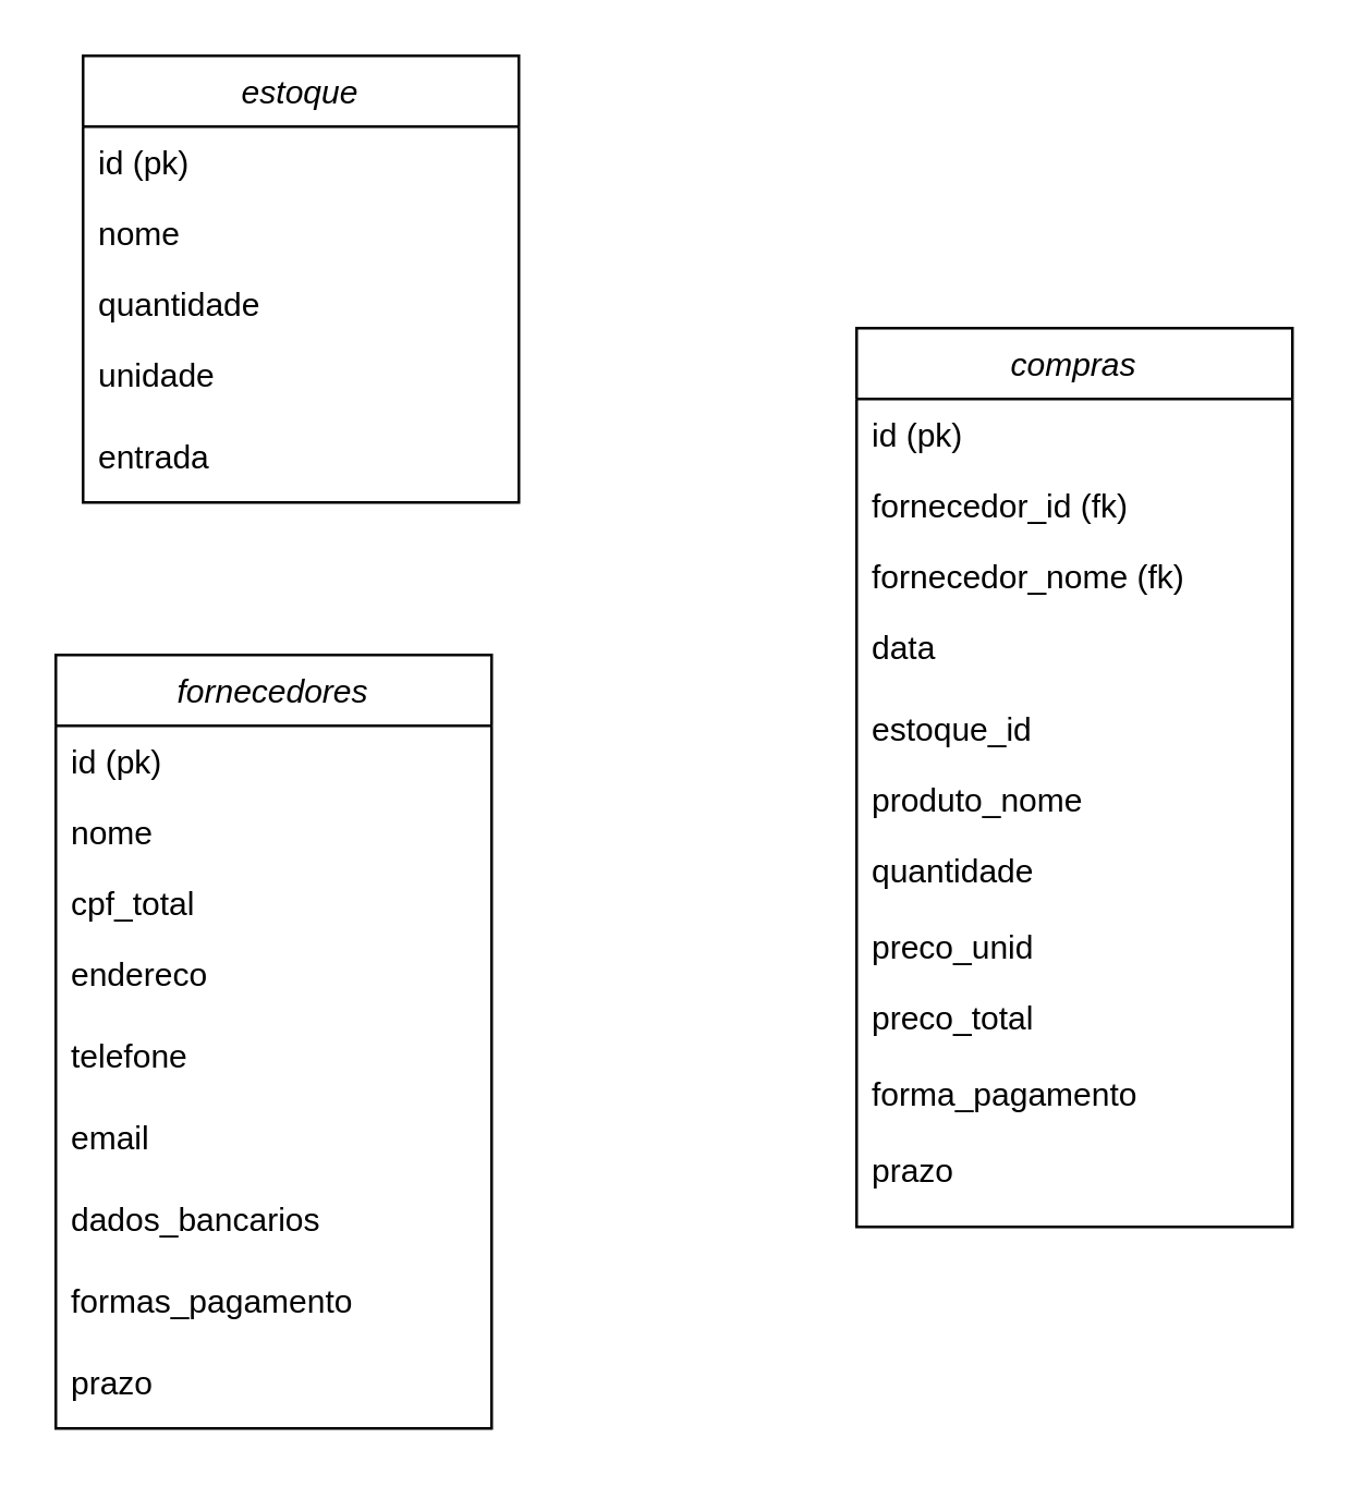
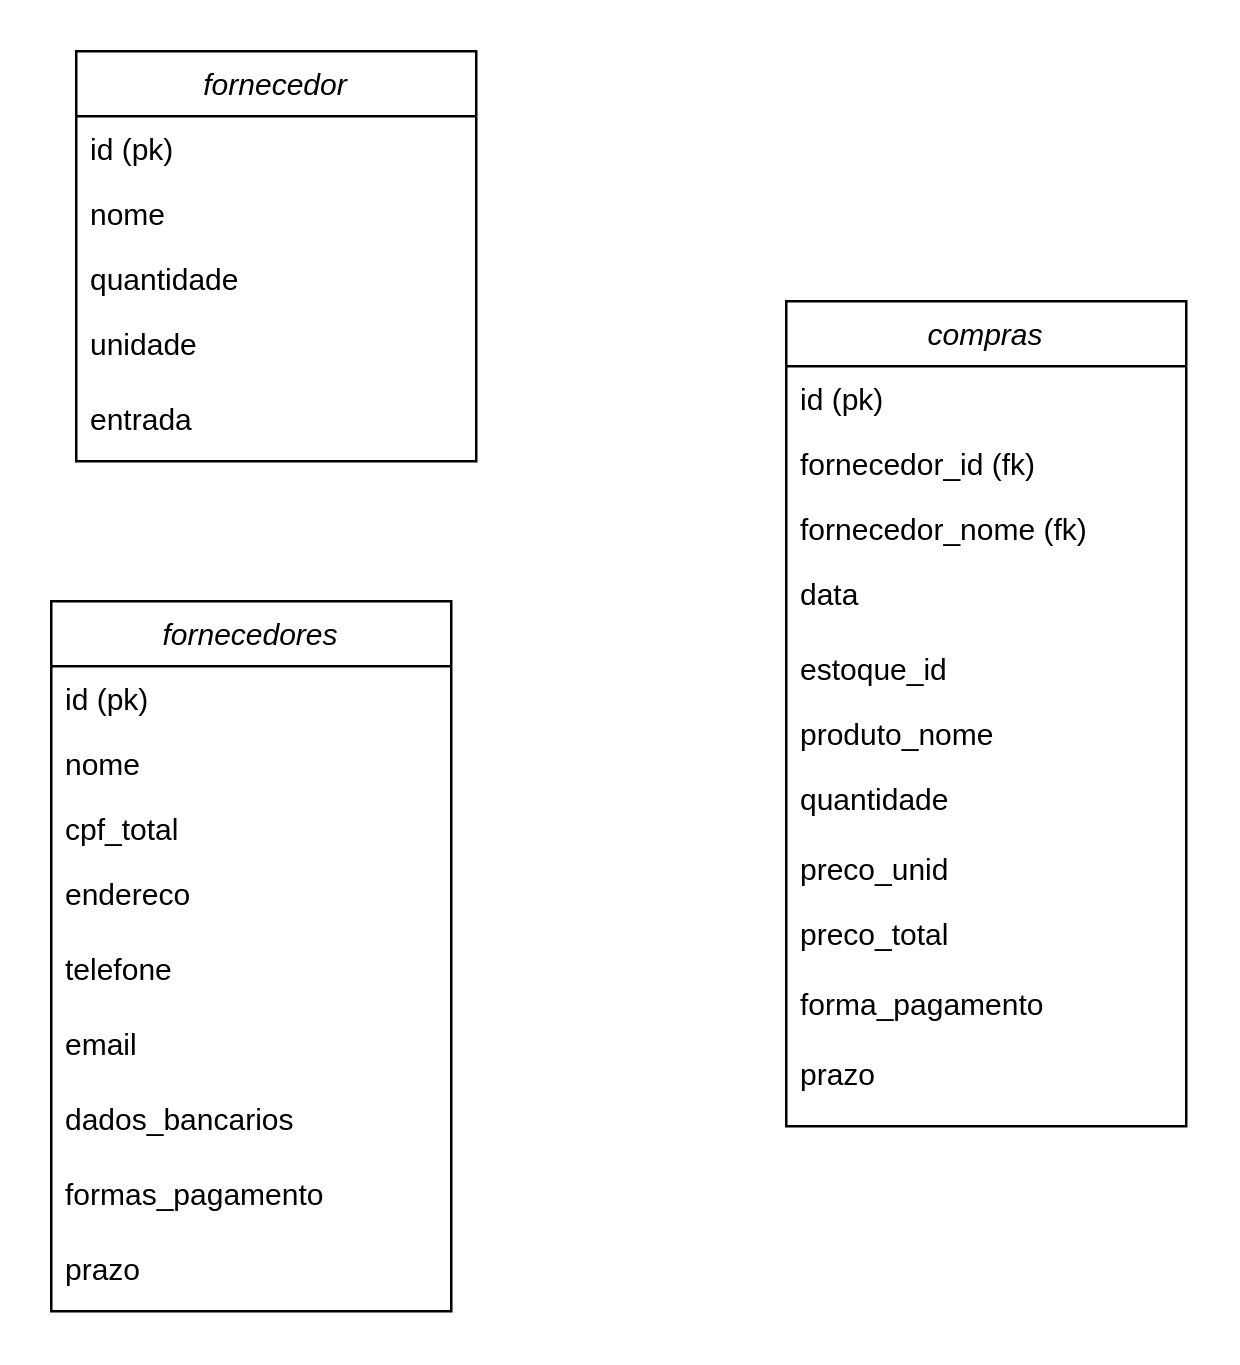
  <mxCell id="0" />
  <mxCell id="1" parent="0" />
- <mxCell id="2" value="estoque" style="swimlane;fontStyle=2;align=center;verticalAlign=top;childLayout=stackLayout;horizontal=1;startSize=26;horizontalStack=0;resizeParent=1;resizeLast=0;collapsible=1;marginBottom=0;rounded=0;shadow=0;strokeWidth=1;" parent="1" vertex="1"><mxGeometry x="30" y="20" width="160" height="164" as="geometry"><mxRectangle x="230" y="140" width="160" height="26" as="alternateBounds" /></mxGeometry></mxCell>
+ <mxCell id="2" value="fornecedor" style="swimlane;fontStyle=2;align=center;verticalAlign=top;childLayout=stackLayout;horizontal=1;startSize=26;horizontalStack=0;resizeParent=1;resizeLast=0;collapsible=1;marginBottom=0;rounded=0;shadow=0;strokeWidth=1;" parent="1" vertex="1"><mxGeometry x="30" y="20" width="160" height="164" as="geometry"><mxRectangle x="230" y="140" width="160" height="26" as="alternateBounds" /></mxGeometry></mxCell>
  <mxCell id="3" value="id (pk)" style="text;align=left;verticalAlign=top;spacingLeft=4;spacingRight=4;overflow=hidden;rotatable=0;points=[[0,0.5],[1,0.5]];portConstraint=eastwest;" parent="2" vertex="1"><mxGeometry y="26" width="160" height="26" as="geometry" /></mxCell>
  <mxCell id="4" value="nome" style="text;align=left;verticalAlign=top;spacingLeft=4;spacingRight=4;overflow=hidden;rotatable=0;points=[[0,0.5],[1,0.5]];portConstraint=eastwest;rounded=0;shadow=0;html=0;" parent="2" vertex="1"><mxGeometry y="52" width="160" height="26" as="geometry" /></mxCell>
  <mxCell id="5" value="quantidade" style="text;align=left;verticalAlign=top;spacingLeft=4;spacingRight=4;overflow=hidden;rotatable=0;points=[[0,0.5],[1,0.5]];portConstraint=eastwest;rounded=0;shadow=0;html=0;" parent="2" vertex="1"><mxGeometry y="78" width="160" height="26" as="geometry" /></mxCell>
  <mxCell id="6" value="unidade" style="text;align=left;verticalAlign=top;spacingLeft=4;spacingRight=4;overflow=hidden;rotatable=0;points=[[0,0.5],[1,0.5]];portConstraint=eastwest;" parent="2" vertex="1"><mxGeometry y="104" width="160" height="30" as="geometry" /></mxCell>
  <mxCell id="7" value="entrada" style="text;align=left;verticalAlign=top;spacingLeft=4;spacingRight=4;overflow=hidden;rotatable=0;points=[[0,0.5],[1,0.5]];portConstraint=eastwest;" vertex="1" parent="2"><mxGeometry y="134" width="160" height="30" as="geometry" /></mxCell>
  <mxCell id="8" style="edgeStyle=orthogonalEdgeStyle;rounded=0;orthogonalLoop=1;jettySize=auto;html=1;exitX=1;exitY=0.5;exitDx=0;exitDy=0;" edge="1" parent="2" source="6" target="6"><mxGeometry relative="1" as="geometry" /></mxCell>
  <mxCell id="9" value="fornecedores" style="swimlane;fontStyle=2;align=center;verticalAlign=top;childLayout=stackLayout;horizontal=1;startSize=26;horizontalStack=0;resizeParent=1;resizeLast=0;collapsible=1;marginBottom=0;rounded=0;shadow=0;strokeWidth=1;" vertex="1" parent="1"><mxGeometry x="20" y="240" width="160" height="284" as="geometry"><mxRectangle x="230" y="140" width="160" height="26" as="alternateBounds" /></mxGeometry></mxCell>
  <mxCell id="10" value="id (pk)" style="text;align=left;verticalAlign=top;spacingLeft=4;spacingRight=4;overflow=hidden;rotatable=0;points=[[0,0.5],[1,0.5]];portConstraint=eastwest;" vertex="1" parent="9"><mxGeometry y="26" width="160" height="26" as="geometry" /></mxCell>
  <mxCell id="11" value="nome&#10;" style="text;align=left;verticalAlign=top;spacingLeft=4;spacingRight=4;overflow=hidden;rotatable=0;points=[[0,0.5],[1,0.5]];portConstraint=eastwest;rounded=0;shadow=0;html=0;" vertex="1" parent="9"><mxGeometry y="52" width="160" height="26" as="geometry" /></mxCell>
  <mxCell id="12" value="cpf_total" style="text;align=left;verticalAlign=top;spacingLeft=4;spacingRight=4;overflow=hidden;rotatable=0;points=[[0,0.5],[1,0.5]];portConstraint=eastwest;rounded=0;shadow=0;html=0;" vertex="1" parent="9"><mxGeometry y="78" width="160" height="26" as="geometry" /></mxCell>
  <mxCell id="13" value="endereco" style="text;align=left;verticalAlign=top;spacingLeft=4;spacingRight=4;overflow=hidden;rotatable=0;points=[[0,0.5],[1,0.5]];portConstraint=eastwest;" vertex="1" parent="9"><mxGeometry y="104" width="160" height="30" as="geometry" /></mxCell>
  <mxCell id="14" style="edgeStyle=orthogonalEdgeStyle;rounded=0;orthogonalLoop=1;jettySize=auto;html=1;exitX=1;exitY=0.5;exitDx=0;exitDy=0;" edge="1" parent="9" source="13" target="13"><mxGeometry relative="1" as="geometry" /></mxCell>
  <mxCell id="15" value="telefone" style="text;align=left;verticalAlign=top;spacingLeft=4;spacingRight=4;overflow=hidden;rotatable=0;points=[[0,0.5],[1,0.5]];portConstraint=eastwest;" vertex="1" parent="9"><mxGeometry y="134" width="160" height="30" as="geometry" /></mxCell>
  <mxCell id="16" value="email" style="text;align=left;verticalAlign=top;spacingLeft=4;spacingRight=4;overflow=hidden;rotatable=0;points=[[0,0.5],[1,0.5]];portConstraint=eastwest;" vertex="1" parent="9"><mxGeometry y="164" width="160" height="30" as="geometry" /></mxCell>
  <mxCell id="17" value="dados_bancarios" style="text;align=left;verticalAlign=top;spacingLeft=4;spacingRight=4;overflow=hidden;rotatable=0;points=[[0,0.5],[1,0.5]];portConstraint=eastwest;" vertex="1" parent="9"><mxGeometry y="194" width="160" height="30" as="geometry" /></mxCell>
  <mxCell id="18" value="formas_pagamento" style="text;align=left;verticalAlign=top;spacingLeft=4;spacingRight=4;overflow=hidden;rotatable=0;points=[[0,0.5],[1,0.5]];portConstraint=eastwest;" vertex="1" parent="9"><mxGeometry y="224" width="160" height="30" as="geometry" /></mxCell>
  <mxCell id="19" value="prazo" style="text;align=left;verticalAlign=top;spacingLeft=4;spacingRight=4;overflow=hidden;rotatable=0;points=[[0,0.5],[1,0.5]];portConstraint=eastwest;" vertex="1" parent="9"><mxGeometry y="254" width="160" height="30" as="geometry" /></mxCell>
  <mxCell id="20" style="edgeStyle=orthogonalEdgeStyle;rounded=0;orthogonalLoop=1;jettySize=auto;html=1;exitX=1;exitY=0.5;exitDx=0;exitDy=0;" edge="1" parent="1"><mxGeometry relative="1" as="geometry"><mxPoint x="200" y="169" as="sourcePoint" /><mxPoint x="200" y="169" as="targetPoint" /></mxGeometry></mxCell>
  <mxCell id="21" value="compras" style="swimlane;fontStyle=2;align=center;verticalAlign=top;childLayout=stackLayout;horizontal=1;startSize=26;horizontalStack=0;resizeParent=1;resizeLast=0;collapsible=1;marginBottom=0;rounded=0;shadow=0;strokeWidth=1;" vertex="1" parent="1"><mxGeometry x="314" y="120" width="160" height="330" as="geometry"><mxRectangle x="230" y="140" width="160" height="26" as="alternateBounds" /></mxGeometry></mxCell>
  <mxCell id="22" value="id (pk)" style="text;align=left;verticalAlign=top;spacingLeft=4;spacingRight=4;overflow=hidden;rotatable=0;points=[[0,0.5],[1,0.5]];portConstraint=eastwest;" vertex="1" parent="21"><mxGeometry y="26" width="160" height="26" as="geometry" /></mxCell>
  <mxCell id="23" value="fornecedor_id (fk)" style="text;align=left;verticalAlign=top;spacingLeft=4;spacingRight=4;overflow=hidden;rotatable=0;points=[[0,0.5],[1,0.5]];portConstraint=eastwest;rounded=0;shadow=0;html=0;" vertex="1" parent="21"><mxGeometry y="52" width="160" height="26" as="geometry" /></mxCell>
  <mxCell id="24" value="fornecedor_nome (fk)" style="text;align=left;verticalAlign=top;spacingLeft=4;spacingRight=4;overflow=hidden;rotatable=0;points=[[0,0.5],[1,0.5]];portConstraint=eastwest;rounded=0;shadow=0;html=0;" vertex="1" parent="21"><mxGeometry y="78" width="160" height="26" as="geometry" /></mxCell>
  <mxCell id="25" value="data" style="text;align=left;verticalAlign=top;spacingLeft=4;spacingRight=4;overflow=hidden;rotatable=0;points=[[0,0.5],[1,0.5]];portConstraint=eastwest;" vertex="1" parent="21"><mxGeometry y="104" width="160" height="30" as="geometry" /></mxCell>
  <mxCell id="26" value="estoque_id&#10;" style="text;align=left;verticalAlign=top;spacingLeft=4;spacingRight=4;overflow=hidden;rotatable=0;points=[[0,0.5],[1,0.5]];portConstraint=eastwest;" vertex="1" parent="21"><mxGeometry y="134" width="160" height="26" as="geometry" /></mxCell>
  <mxCell id="27" style="edgeStyle=orthogonalEdgeStyle;rounded=0;orthogonalLoop=1;jettySize=auto;html=1;exitX=1;exitY=0.5;exitDx=0;exitDy=0;" edge="1" parent="21" source="25" target="25"><mxGeometry relative="1" as="geometry" /></mxCell>
  <mxCell id="28" value="produto_nome&#10;" style="text;align=left;verticalAlign=top;spacingLeft=4;spacingRight=4;overflow=hidden;rotatable=0;points=[[0,0.5],[1,0.5]];portConstraint=eastwest;" vertex="1" parent="21"><mxGeometry y="160" width="160" height="26" as="geometry" /></mxCell>
  <mxCell id="29" value="quantidade" style="text;align=left;verticalAlign=top;spacingLeft=4;spacingRight=4;overflow=hidden;rotatable=0;points=[[0,0.5],[1,0.5]];portConstraint=eastwest;" vertex="1" parent="21"><mxGeometry y="186" width="160" height="28" as="geometry" /></mxCell>
  <mxCell id="30" value="preco_unid" style="text;align=left;verticalAlign=top;spacingLeft=4;spacingRight=4;overflow=hidden;rotatable=0;points=[[0,0.5],[1,0.5]];portConstraint=eastwest;" vertex="1" parent="21"><mxGeometry y="214" width="160" height="26" as="geometry" /></mxCell>
  <mxCell id="31" value="preco_total" style="text;align=left;verticalAlign=top;spacingLeft=4;spacingRight=4;overflow=hidden;rotatable=0;points=[[0,0.5],[1,0.5]];portConstraint=eastwest;" vertex="1" parent="21"><mxGeometry y="240" width="160" height="28" as="geometry" /></mxCell>
  <mxCell id="32" value="forma_pagamento" style="text;align=left;verticalAlign=top;spacingLeft=4;spacingRight=4;overflow=hidden;rotatable=0;points=[[0,0.5],[1,0.5]];portConstraint=eastwest;" vertex="1" parent="21"><mxGeometry y="268" width="160" height="28" as="geometry" /></mxCell>
  <mxCell id="33" value="prazo&#10;" style="text;align=left;verticalAlign=top;spacingLeft=4;spacingRight=4;overflow=hidden;rotatable=0;points=[[0,0.5],[1,0.5]];portConstraint=eastwest;" vertex="1" parent="21"><mxGeometry y="296" width="160" height="32" as="geometry" /></mxCell>
